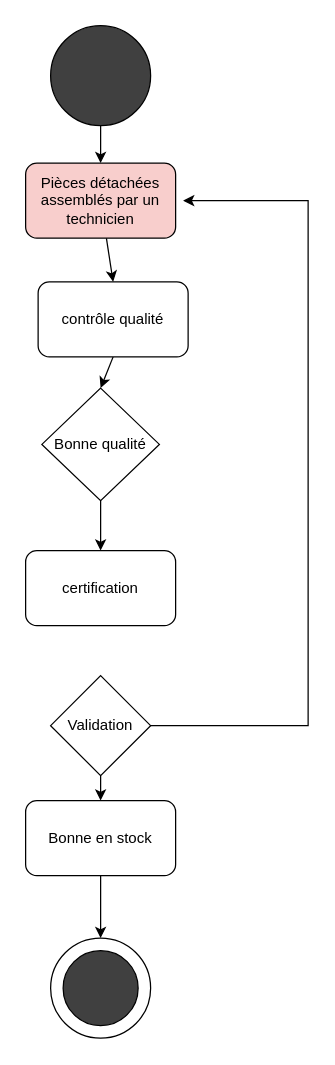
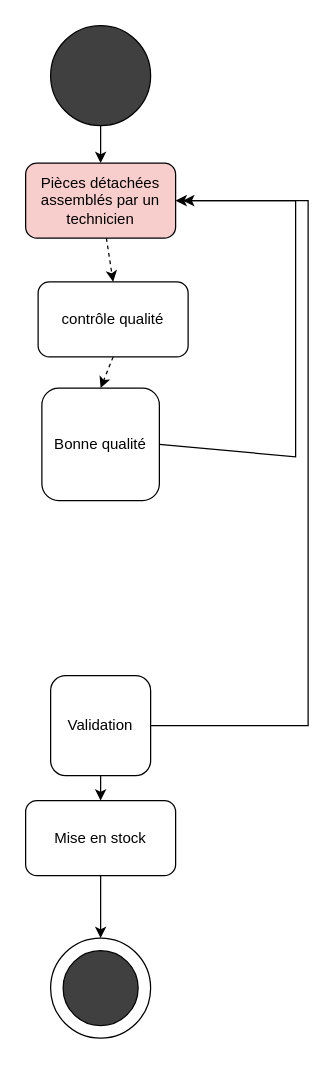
  <mxCell id="0" />
  <mxCell id="1" parent="0" />
  <mxCell id="2" style="edgeStyle=none;rounded=0;orthogonalLoop=1;jettySize=auto;html=1;exitX=0.5;exitY=1;exitDx=0;exitDy=0;entryX=0.5;entryY=0;entryDx=0;entryDy=0;" edge="1" parent="1" source="3" target="5"><mxGeometry relative="1" as="geometry" /></mxCell>
  <mxCell id="3" value="" style="ellipse;whiteSpace=wrap;html=1;aspect=fixed;fillColor=#404040;" vertex="1" parent="1"><mxGeometry x="40" y="20" width="80" height="80" as="geometry" /></mxCell>
- <mxCell id="4" style="edgeStyle=none;rounded=0;orthogonalLoop=1;jettySize=auto;html=1;entryX=0.5;entryY=0;entryDx=0;entryDy=0;" edge="1" parent="1" source="5" target="7"><mxGeometry relative="1" as="geometry" /></mxCell>
+ <mxCell id="4" style="edgeStyle=none;rounded=0;orthogonalLoop=1;jettySize=auto;html=1;entryX=0.5;entryY=0;entryDx=0;entryDy=0;dashed=1;" edge="1" parent="1" source="5" target="7"><mxGeometry relative="1" as="geometry" /></mxCell>
  <mxCell id="5" value="Pièces détachées assemblés par un technicien" style="rounded=1;whiteSpace=wrap;html=1;fillColor=#f8cecc;" vertex="1" parent="1"><mxGeometry x="20" y="130" width="120" height="60" as="geometry" /></mxCell>
- <mxCell id="6" style="edgeStyle=none;rounded=0;orthogonalLoop=1;jettySize=auto;html=1;exitX=0.5;exitY=1;exitDx=0;exitDy=0;entryX=0.5;entryY=0;entryDx=0;entryDy=0;" edge="1" parent="1" source="7" target="10"><mxGeometry relative="1" as="geometry" /></mxCell>
+ <mxCell id="6" style="edgeStyle=none;rounded=0;orthogonalLoop=1;jettySize=auto;html=1;exitX=0.5;exitY=1;exitDx=0;exitDy=0;entryX=0.5;entryY=0;entryDx=0;entryDy=0;dashed=1;" edge="1" parent="1" source="7" target="10"><mxGeometry relative="1" as="geometry" /></mxCell>
  <mxCell id="7" value="contrôle qualité" style="rounded=1;whiteSpace=wrap;html=1;" vertex="1" parent="1"><mxGeometry x="30" y="225" width="120" height="60" as="geometry" /></mxCell>
- <mxCell id="9" style="edgeStyle=none;rounded=0;orthogonalLoop=1;jettySize=auto;html=1;entryX=0.5;entryY=0;entryDx=0;entryDy=0;" edge="1" parent="1" source="10" target="11"><mxGeometry relative="1" as="geometry" /></mxCell>
- <mxCell id="10" value="Bonne qualité" style="rhombus;whiteSpace=wrap;html=1;" vertex="1" parent="1"><mxGeometry x="33" y="310" width="94" height="90" as="geometry" /></mxCell>
- <mxCell id="11" value="certification" style="rounded=1;whiteSpace=wrap;html=1;" vertex="1" parent="1"><mxGeometry x="20" y="440" width="120" height="60" as="geometry" /></mxCell>
+ <mxCell id="8" style="edgeStyle=none;rounded=0;orthogonalLoop=1;jettySize=auto;html=1;exitX=1;exitY=0.5;exitDx=0;exitDy=0;entryX=1;entryY=0.5;entryDx=0;entryDy=0;" edge="1" parent="1" source="10" target="5"><mxGeometry relative="1" as="geometry"><Array as="points"><mxPoint x="236" y="365" /><mxPoint x="236" y="160" /></Array></mxGeometry></mxCell>
+ <mxCell id="10" value="Bonne qualité" style="whiteSpace=wrap;html=1;rounded=1;" vertex="1" parent="1"><mxGeometry x="33" y="310" width="94" height="90" as="geometry" /></mxCell>
  <mxCell id="12" style="edgeStyle=none;rounded=0;orthogonalLoop=1;jettySize=auto;html=1;" edge="1" parent="1" source="14"><mxGeometry relative="1" as="geometry"><mxPoint x="146" y="160" as="targetPoint" /><Array as="points"><mxPoint x="246" y="580" /><mxPoint x="246" y="160" /></Array></mxGeometry></mxCell>
  <mxCell id="13" style="edgeStyle=none;rounded=0;orthogonalLoop=1;jettySize=auto;html=1;exitX=0.5;exitY=1;exitDx=0;exitDy=0;entryX=0.5;entryY=0;entryDx=0;entryDy=0;" edge="1" parent="1" source="14" target="16"><mxGeometry relative="1" as="geometry" /></mxCell>
- <mxCell id="14" value="Validation" style="rhombus;whiteSpace=wrap;html=1;" vertex="1" parent="1"><mxGeometry x="40" y="540" width="80" height="80" as="geometry" /></mxCell>
+ <mxCell id="14" value="Validation" style="whiteSpace=wrap;html=1;rounded=1;" vertex="1" parent="1"><mxGeometry x="40" y="540" width="80" height="80" as="geometry" /></mxCell>
  <mxCell id="15" style="edgeStyle=none;rounded=0;orthogonalLoop=1;jettySize=auto;html=1;exitX=0.5;exitY=1;exitDx=0;exitDy=0;" edge="1" parent="1" source="16" target="17"><mxGeometry relative="1" as="geometry" /></mxCell>
- <mxCell id="16" value="Bonne en stock" style="rounded=1;whiteSpace=wrap;html=1;" vertex="1" parent="1"><mxGeometry x="20" y="640" width="120" height="60" as="geometry" /></mxCell>
+ <mxCell id="16" value="Mise en stock" style="rounded=1;whiteSpace=wrap;html=1;" vertex="1" parent="1"><mxGeometry x="20" y="640" width="120" height="60" as="geometry" /></mxCell>
  <mxCell id="17" value="" style="ellipse;whiteSpace=wrap;html=1;aspect=fixed;" vertex="1" parent="1"><mxGeometry x="40" y="750" width="80" height="80" as="geometry" /></mxCell>
  <mxCell id="18" value="" style="ellipse;whiteSpace=wrap;html=1;aspect=fixed;fillColor=#404040;" vertex="1" parent="1"><mxGeometry x="50" y="760" width="60" height="60" as="geometry" /></mxCell>
